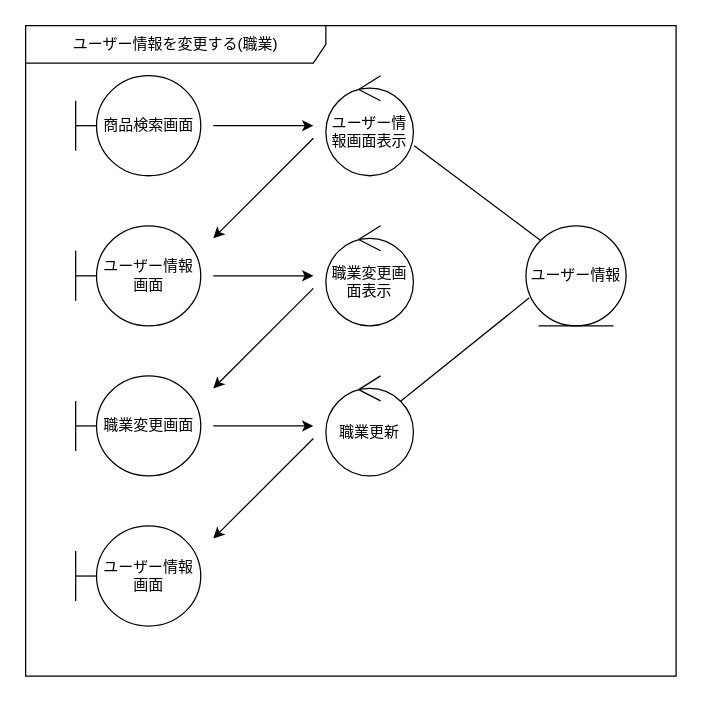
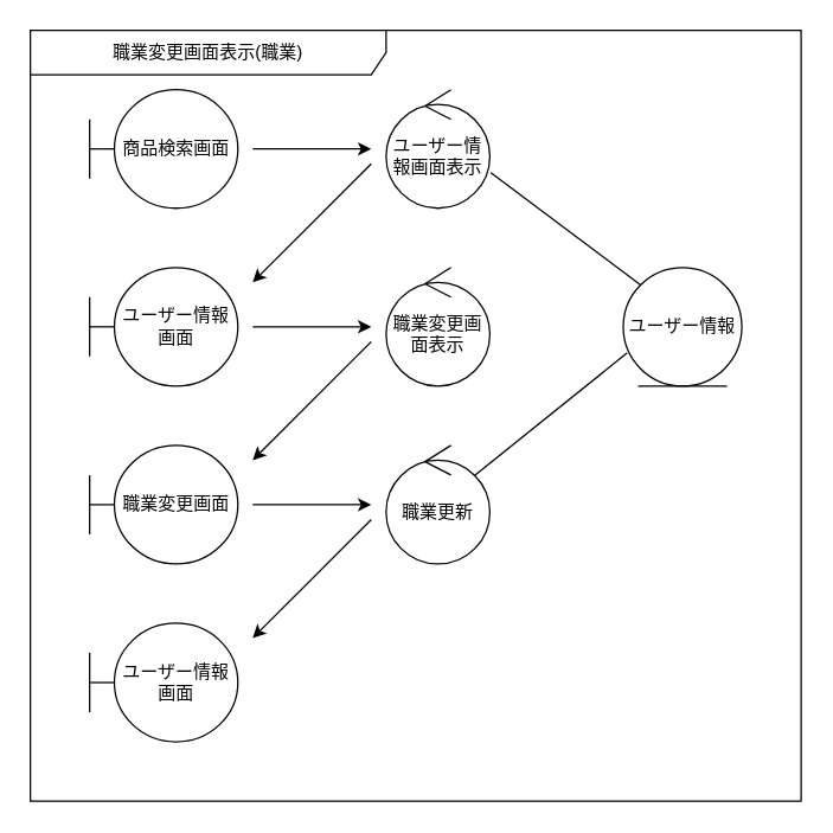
  <mxCell id="0" />
  <mxCell id="1" parent="0" />
  <mxCell id="2" value="商品検索画面" style="shape=umlBoundary;whiteSpace=wrap;html=1;" vertex="1" parent="1"><mxGeometry x="60" y="60" width="100" height="80" as="geometry" /></mxCell>
  <mxCell id="3" value="ユーザー情報画面表示" style="ellipse;shape=umlControl;whiteSpace=wrap;html=1;" vertex="1" parent="1"><mxGeometry x="260" y="60" width="70" height="80" as="geometry" /></mxCell>
  <mxCell id="4" value="ユーザー情報画面" style="shape=umlBoundary;whiteSpace=wrap;html=1;" vertex="1" parent="1"><mxGeometry x="60" y="180" width="100" height="80" as="geometry" /></mxCell>
  <mxCell id="5" value="職業変更画面表示" style="ellipse;shape=umlControl;whiteSpace=wrap;html=1;" vertex="1" parent="1"><mxGeometry x="260" y="180" width="70" height="80" as="geometry" /></mxCell>
  <mxCell id="6" value="職業変更画面" style="shape=umlBoundary;whiteSpace=wrap;html=1;" vertex="1" parent="1"><mxGeometry x="60" y="300" width="100" height="80" as="geometry" /></mxCell>
  <mxCell id="7" value="職業更新" style="ellipse;shape=umlControl;whiteSpace=wrap;html=1;" vertex="1" parent="1"><mxGeometry x="260" y="300" width="70" height="80" as="geometry" /></mxCell>
  <mxCell id="8" value="ユーザー情報" style="ellipse;shape=umlEntity;whiteSpace=wrap;html=1;" vertex="1" parent="1"><mxGeometry x="420" y="180" width="80" height="80" as="geometry" /></mxCell>
  <mxCell id="9" value="ユーザー情報画面" style="shape=umlBoundary;whiteSpace=wrap;html=1;" vertex="1" parent="1"><mxGeometry x="60" y="420" width="100" height="80" as="geometry" /></mxCell>
  <mxCell id="10" value="" style="endArrow=none;html=1;exitX=1.009;exitY=0.7;exitDx=0;exitDy=0;exitPerimeter=0;entryX=0;entryY=0;entryDx=0;entryDy=0;" edge="1" parent="1" source="3" target="8"><mxGeometry width="50" height="50" relative="1" as="geometry"><mxPoint x="320" y="320" as="sourcePoint" /><mxPoint x="400" y="200" as="targetPoint" /></mxGeometry></mxCell>
  <mxCell id="11" value="" style="endArrow=none;html=1;entryX=0.033;entryY=0.72;entryDx=0;entryDy=0;entryPerimeter=0;" edge="1" parent="1" target="8"><mxGeometry width="50" height="50" relative="1" as="geometry"><mxPoint x="320" y="320" as="sourcePoint" /><mxPoint x="370" y="270" as="targetPoint" /></mxGeometry></mxCell>
  <mxCell id="12" value="" style="endArrow=classic;html=1;" edge="1" parent="1"><mxGeometry width="50" height="50" relative="1" as="geometry"><mxPoint x="170" y="100" as="sourcePoint" /><mxPoint x="250" y="100" as="targetPoint" /></mxGeometry></mxCell>
  <mxCell id="13" value="" style="endArrow=classic;html=1;" edge="1" parent="1"><mxGeometry width="50" height="50" relative="1" as="geometry"><mxPoint x="250" y="110" as="sourcePoint" /><mxPoint x="170" y="190" as="targetPoint" /></mxGeometry></mxCell>
  <mxCell id="14" value="" style="endArrow=classic;html=1;" edge="1" parent="1"><mxGeometry width="50" height="50" relative="1" as="geometry"><mxPoint x="170" y="220" as="sourcePoint" /><mxPoint x="250" y="220" as="targetPoint" /></mxGeometry></mxCell>
  <mxCell id="15" value="" style="endArrow=classic;html=1;" edge="1" parent="1"><mxGeometry width="50" height="50" relative="1" as="geometry"><mxPoint x="250" y="230" as="sourcePoint" /><mxPoint x="170" y="310" as="targetPoint" /></mxGeometry></mxCell>
  <mxCell id="16" value="" style="endArrow=classic;html=1;" edge="1" parent="1"><mxGeometry width="50" height="50" relative="1" as="geometry"><mxPoint x="170" y="340" as="sourcePoint" /><mxPoint x="250" y="340" as="targetPoint" /></mxGeometry></mxCell>
  <mxCell id="17" value="" style="endArrow=classic;html=1;" edge="1" parent="1"><mxGeometry width="50" height="50" relative="1" as="geometry"><mxPoint x="250" y="350" as="sourcePoint" /><mxPoint x="170" y="430" as="targetPoint" /></mxGeometry></mxCell>
- <mxCell id="18" value="ユーザー情報を変更する(職業)" style="shape=umlFrame;whiteSpace=wrap;html=1;width=240;height=30;" vertex="1" parent="1"><mxGeometry x="20" y="20" width="520" height="520" as="geometry" /></mxCell>
+ <mxCell id="18" value="職業変更画面表示(職業)" style="shape=umlFrame;whiteSpace=wrap;html=1;width=240;height=30;" vertex="1" parent="1"><mxGeometry x="20" y="20" width="520" height="520" as="geometry" /></mxCell>
